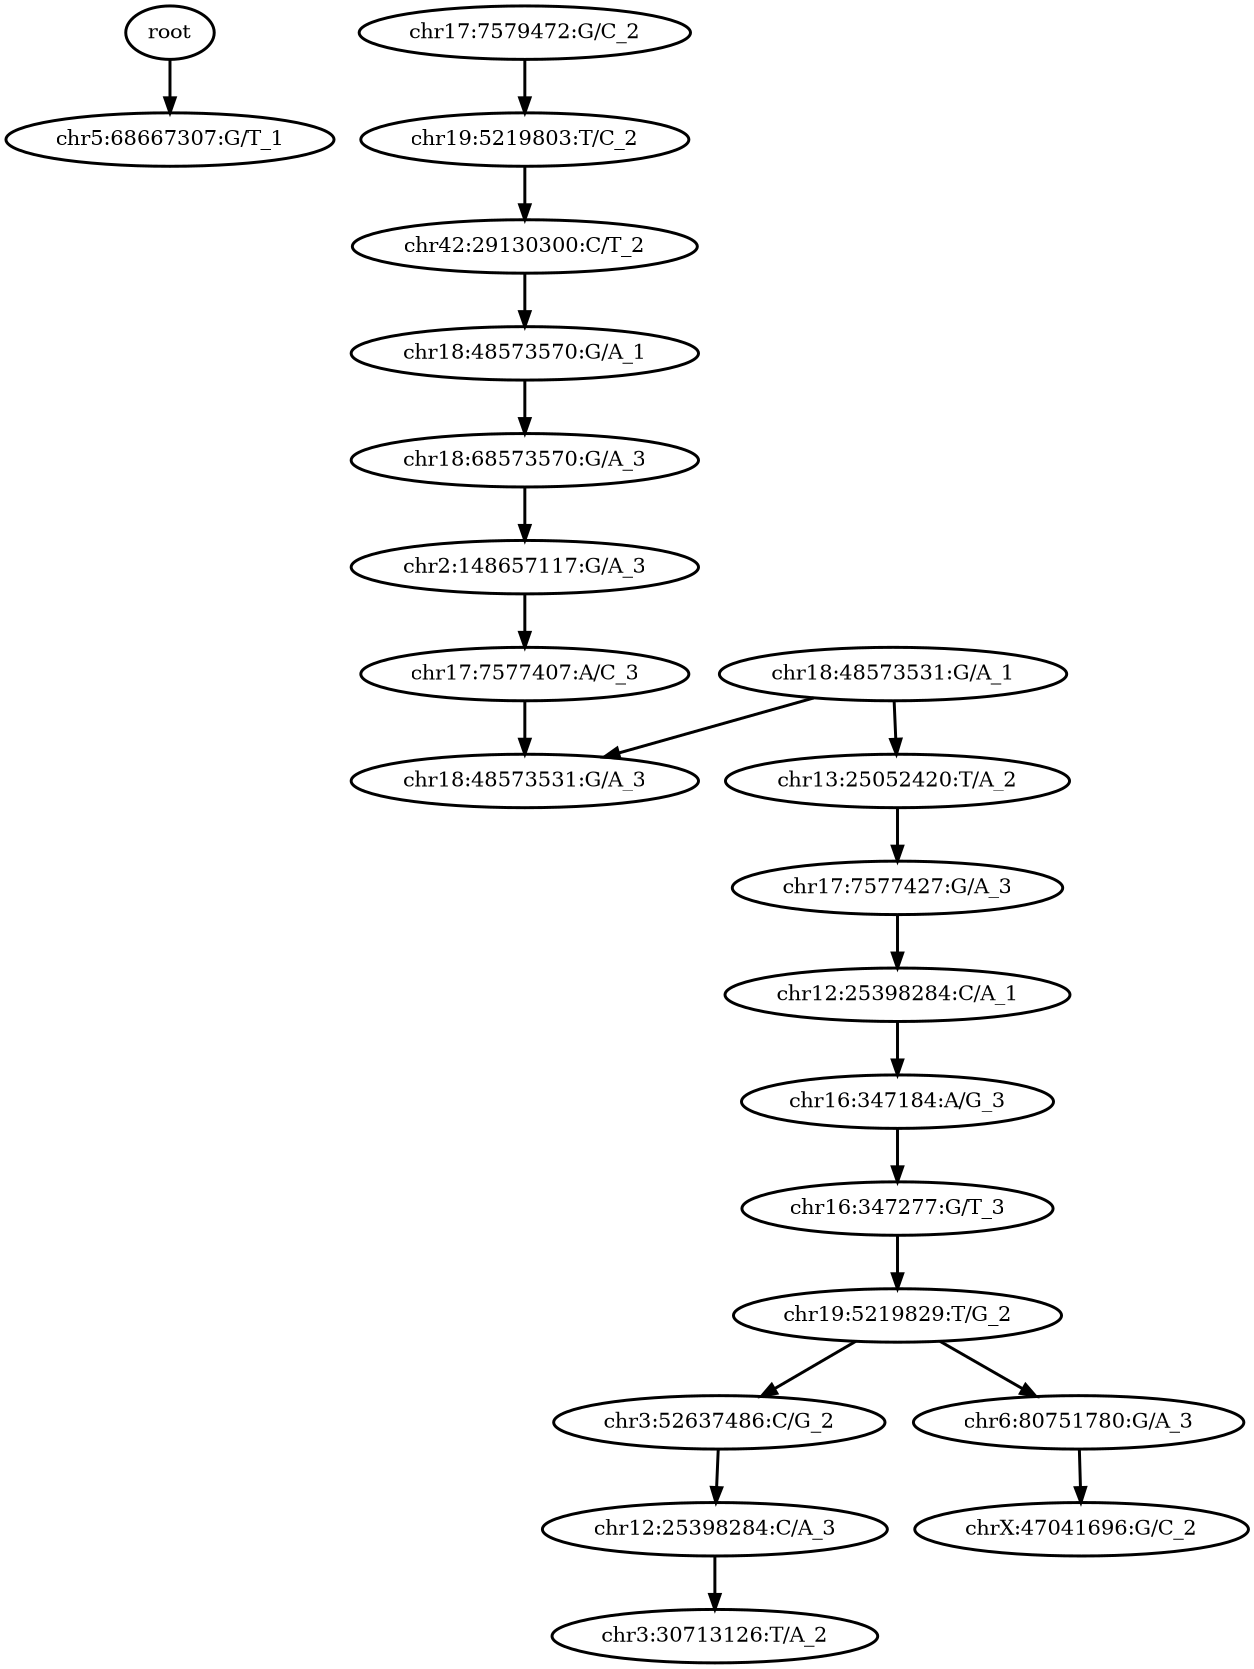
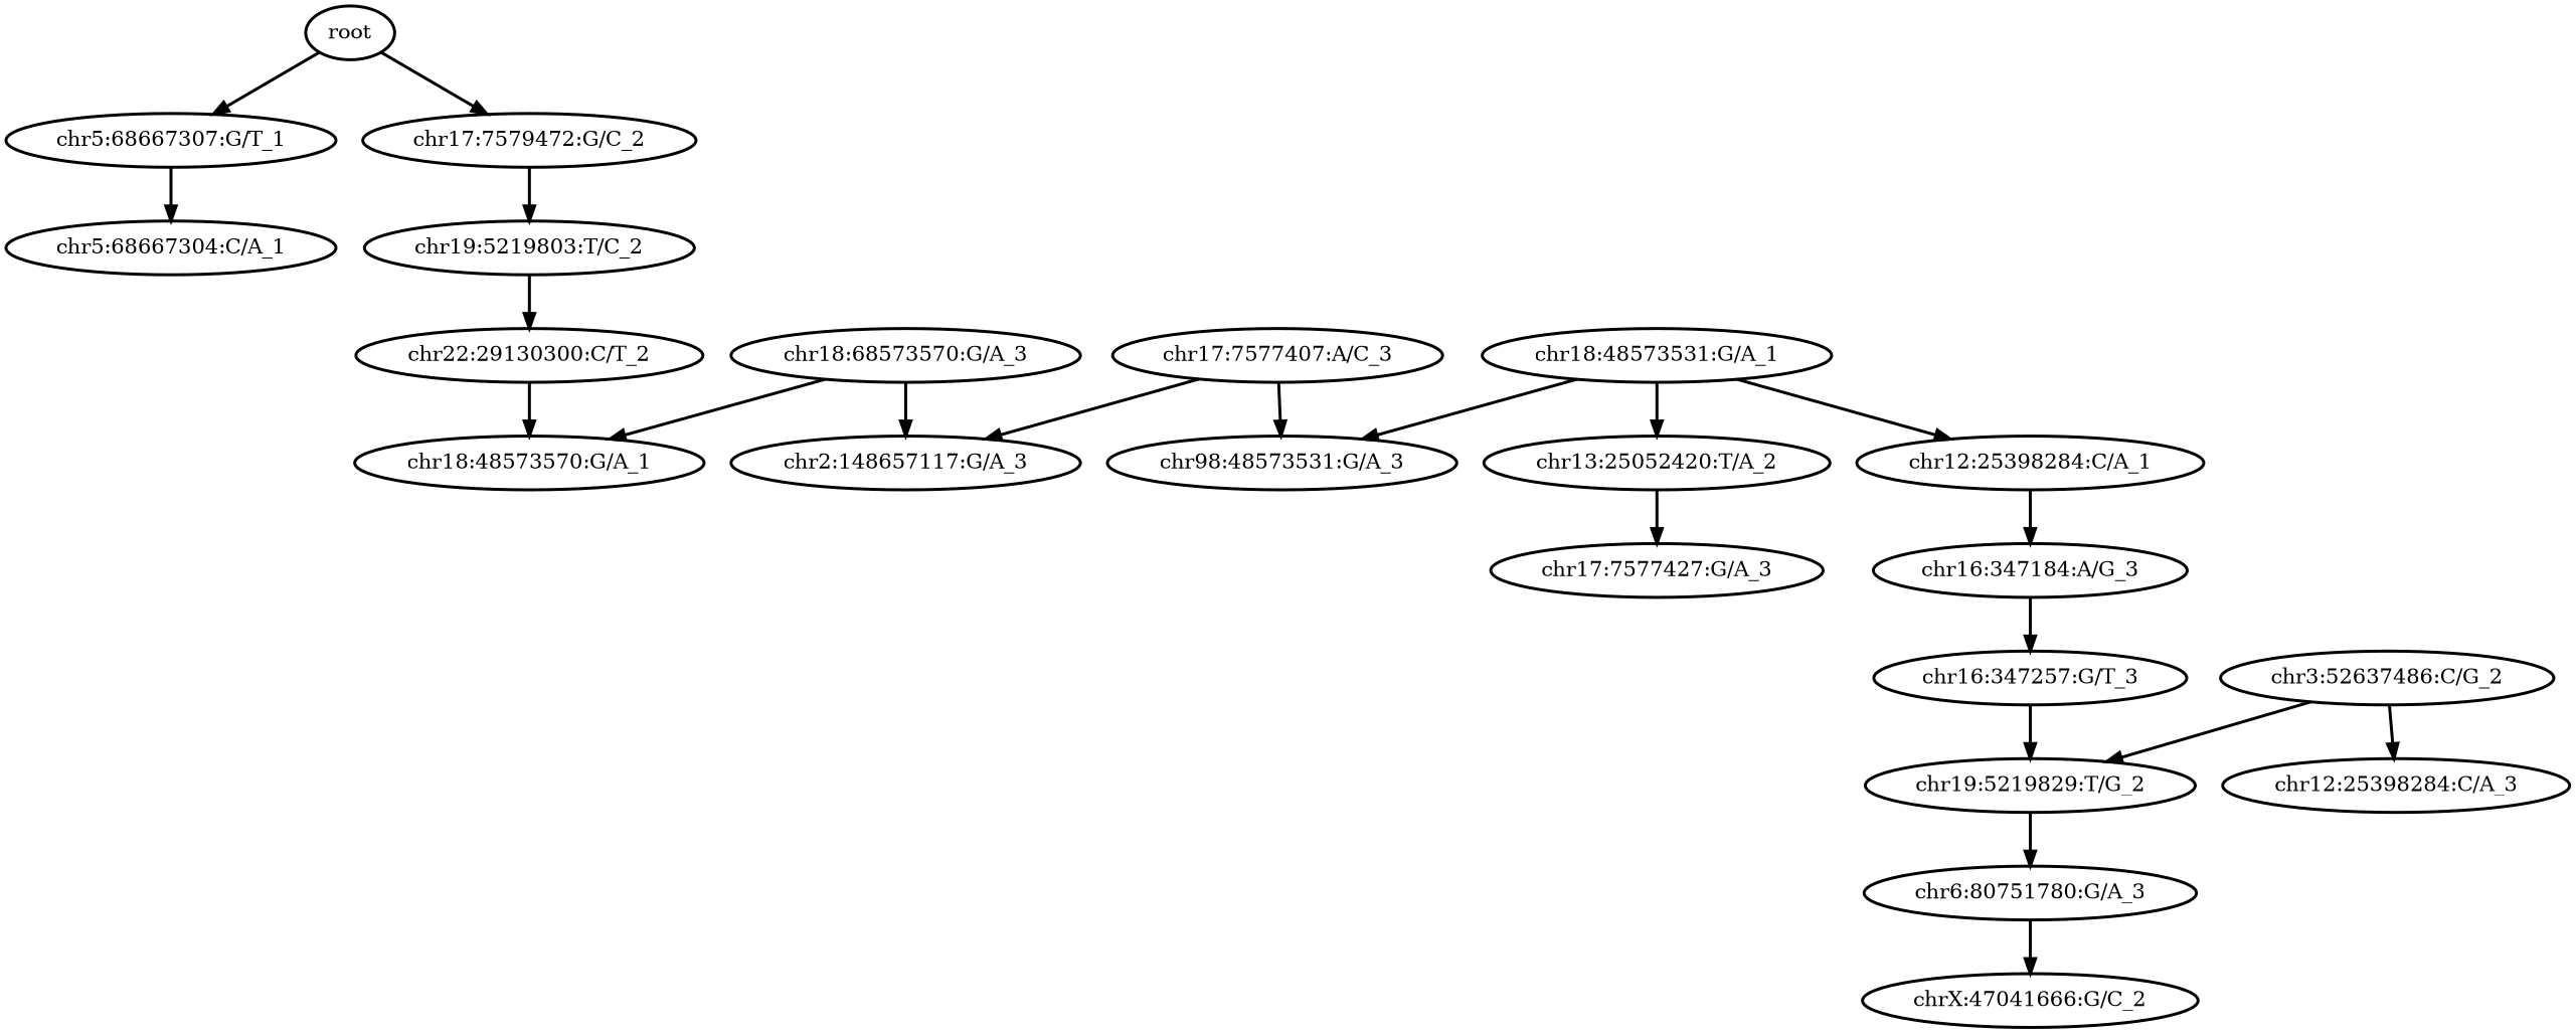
  digraph {
    rankdir=TB
    node [style=bold]
    edge [style=bold]
    n1 [label=root]
    n2 [label="chr5:68667307:G/T_1"]
    n3 [label="chr17:7579472:G/C_2"]
+   n4 [label="chr5:68667304:C/A_1"]
    n5 [label="chr19:5219803:T/C_2"]
-   n6 [label="chr42:29130300:C/T_2"]
+   n6 [label="chr22:29130300:C/T_2"]
    n7 [label="chr18:48573570:G/A_1"]
    n8 [label="chr18:68573570:G/A_3"]
    n9 [label="chr2:148657117:G/A_3"]
    n10 [label="chr17:7577407:A/C_3"]
-   n11 [label="chr18:48573531:G/A_3"]
+   n11 [label="chr98:48573531:G/A_3"]
    n12 [label="chr18:48573531:G/A_1"]
    n13 [label="chr13:25052420:T/A_2"]
    n14 [label="chr17:7577427:G/A_3"]
    n15 [label="chr12:25398284:C/A_1"]
    n16 [label="chr16:347184:A/G_3"]
-   n17 [label="chr16:347277:G/T_3"]
+   n17 [label="chr16:347257:G/T_3"]
    n18 [label="chr19:5219829:T/G_2"]
    n19 [label="chr3:52637486:C/G_2"]
    n20 [label="chr6:80751780:G/A_3"]
    n21 [label="chr12:25398284:C/A_3"]
-   n22 [label="chrX:47041696:G/C_2"]
-   n23 [label="chr3:30713126:T/A_2"]
+   n22 [label="chrX:47041666:G/C_2"]
    n1 -> n2
+   n1 -> n3
+   n2 -> n4
    n3 -> n5
    n5 -> n6
    n6 -> n7
-   n7 -> n8
+   n8 -> n7
    n8 -> n9
-   n9 -> n10
+   n10 -> n9
    n10 -> n11
    n12 -> n11
    n12 -> n13
    n13 -> n14
-   n14 -> n15
+   n12 -> n15
    n15 -> n16
    n16 -> n17
    n17 -> n18
-   n18 -> n19
+   n19 -> n18
    n18 -> n20
    n19 -> n21
    n20 -> n22
-   n21 -> n23
  }
